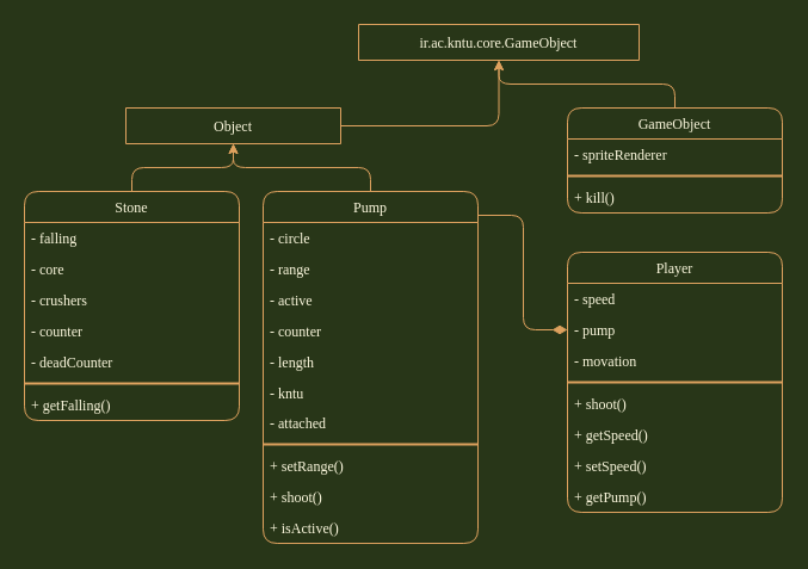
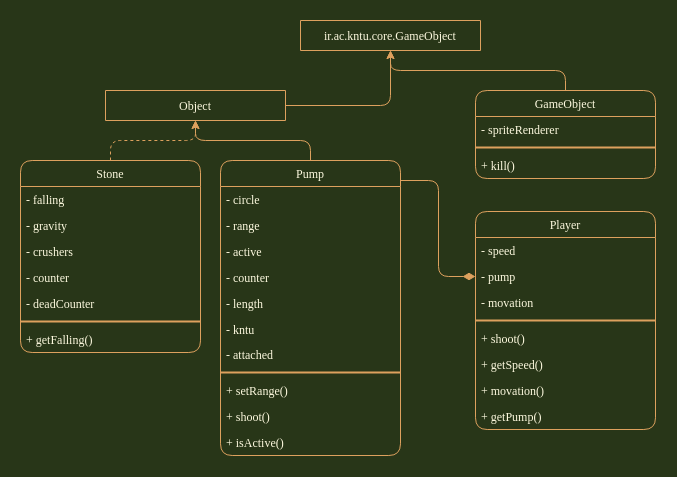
  <mxCell id="0" />
  <mxCell id="1" parent="0" />
  <mxCell id="2" style="edgeStyle=orthogonalEdgeStyle;orthogonalLoop=1;jettySize=auto;html=1;entryX=0.5;entryY=1;entryDx=0;entryDy=0;strokeColor=#DDA15E;fontColor=#FEFAE0;labelBackgroundColor=#283618;" parent="1" source="3" target="7" edge="1"><mxGeometry relative="1" as="geometry" /></mxCell>
  <mxCell id="3" value="GameObject" style="swimlane;fontStyle=0;childLayout=stackLayout;horizontal=1;startSize=26;fillColor=none;horizontalStack=0;resizeParent=1;resizeParentMax=0;resizeLast=0;collapsible=1;marginBottom=0;strokeColor=#DDA15E;fontColor=#FEFAE0;fontFamily=Lucida Console;align=center;rounded=1;" parent="1" vertex="1"><mxGeometry x="475" y="90" width="180" height="88" as="geometry" /></mxCell>
  <mxCell id="4" value="- spriteRenderer" style="text;strokeColor=none;fillColor=none;align=left;verticalAlign=top;spacingLeft=4;spacingRight=4;overflow=hidden;rotatable=0;points=[[0,0.5],[1,0.5]];portConstraint=eastwest;fontColor=#FEFAE0;fontFamily=Lucida Console;rounded=1;" parent="3" vertex="1"><mxGeometry y="26" width="180" height="26" as="geometry" /></mxCell>
  <mxCell id="5" value="" style="line;strokeWidth=2;html=1;shadow=0;glass=0;sketch=0;fontFamily=Comic Sans MS;fontColor=#FEFAE0;fillColor=none;align=center;strokeColor=#DDA15E;rounded=1;labelBackgroundColor=#283618;" parent="3" vertex="1"><mxGeometry y="52" width="180" height="10" as="geometry" /></mxCell>
  <mxCell id="6" value="+ kill()" style="text;strokeColor=none;fillColor=none;align=left;verticalAlign=top;spacingLeft=4;spacingRight=4;overflow=hidden;rotatable=0;points=[[0,0.5],[1,0.5]];portConstraint=eastwest;fontColor=#FEFAE0;fontFamily=Lucida Console;rounded=1;" parent="3" vertex="1"><mxGeometry y="62" width="180" height="26" as="geometry" /></mxCell>
- <mxCell id="7" value="ir.ac.kntu.core.GameObject" style="swimlane;fontStyle=0;childLayout=stackLayout;horizontal=1;startSize=30;fillColor=none;horizontalStack=0;resizeParent=1;resizeParentMax=0;resizeLast=0;collapsible=1;marginBottom=0;strokeColor=#DDA15E;fontColor=#FEFAE0;fontFamily=Lucida Console;align=center;arcSize=0;rounded=1;" parent="1" vertex="1"><mxGeometry x="300" y="20" width="235" height="30" as="geometry" /></mxCell>
+ <mxCell id="7" value="ir.ac.kntu.core.GameObject" style="swimlane;fontStyle=0;childLayout=stackLayout;horizontal=1;startSize=30;fillColor=none;horizontalStack=0;resizeParent=1;resizeParentMax=0;resizeLast=0;collapsible=1;marginBottom=0;strokeColor=#DDA15E;fontColor=#FEFAE0;fontFamily=Lucida Console;align=center;arcSize=0;rounded=1;" parent="1" vertex="1"><mxGeometry x="300" y="20" width="180" height="30" as="geometry" /></mxCell>
  <mxCell id="8" style="edgeStyle=orthogonalEdgeStyle;orthogonalLoop=1;jettySize=auto;html=1;entryX=0.5;entryY=1;entryDx=0;entryDy=0;strokeColor=#DDA15E;fontColor=#FEFAE0;labelBackgroundColor=#283618;" parent="1" source="9" target="7" edge="1"><mxGeometry relative="1" as="geometry" /></mxCell>
  <mxCell id="9" value="Object" style="swimlane;fontStyle=0;childLayout=stackLayout;horizontal=1;startSize=30;fillColor=none;horizontalStack=0;resizeParent=1;resizeParentMax=0;resizeLast=0;collapsible=1;marginBottom=0;strokeColor=#DDA15E;fontColor=#FEFAE0;fontFamily=Lucida Console;align=center;rounded=1;" parent="1" vertex="1"><mxGeometry x="105" y="90" width="180" height="30" as="geometry" /></mxCell>
- <mxCell id="10" style="edgeStyle=orthogonalEdgeStyle;orthogonalLoop=1;jettySize=auto;html=1;labelBackgroundColor=#283618;strokeColor=#DDA15E;fontColor=#FEFAE0;" edge="1" parent="1" source="11" target="9"><mxGeometry relative="1" as="geometry" /></mxCell>
+ <mxCell id="10" style="edgeStyle=orthogonalEdgeStyle;orthogonalLoop=1;jettySize=auto;html=1;labelBackgroundColor=#283618;strokeColor=#DDA15E;fontColor=#FEFAE0;dashed=1;" edge="1" parent="1" source="11" target="9"><mxGeometry relative="1" as="geometry" /></mxCell>
  <mxCell id="11" value="Stone" style="swimlane;fontStyle=0;childLayout=stackLayout;horizontal=1;startSize=26;fillColor=none;horizontalStack=0;resizeParent=1;resizeParentMax=0;resizeLast=0;collapsible=1;marginBottom=0;strokeColor=#DDA15E;fontColor=#FEFAE0;fontFamily=Lucida Console;align=center;rounded=1;" vertex="1" parent="1"><mxGeometry x="20" y="160" width="180" height="192" as="geometry" /></mxCell>
  <mxCell id="12" value="- falling" style="text;strokeColor=none;fillColor=none;align=left;verticalAlign=top;spacingLeft=4;spacingRight=4;overflow=hidden;rotatable=0;points=[[0,0.5],[1,0.5]];portConstraint=eastwest;fontColor=#FEFAE0;fontFamily=Lucida Console;rounded=1;" vertex="1" parent="11"><mxGeometry y="26" width="180" height="26" as="geometry" /></mxCell>
- <mxCell id="13" value="- core" style="text;strokeColor=none;fillColor=none;align=left;verticalAlign=top;spacingLeft=4;spacingRight=4;overflow=hidden;rotatable=0;points=[[0,0.5],[1,0.5]];portConstraint=eastwest;fontColor=#FEFAE0;fontFamily=Lucida Console;rounded=1;" vertex="1" parent="11"><mxGeometry y="52" width="180" height="26" as="geometry" /></mxCell>
+ <mxCell id="13" value="- gravity" style="text;strokeColor=none;fillColor=none;align=left;verticalAlign=top;spacingLeft=4;spacingRight=4;overflow=hidden;rotatable=0;points=[[0,0.5],[1,0.5]];portConstraint=eastwest;fontColor=#FEFAE0;fontFamily=Lucida Console;rounded=1;" vertex="1" parent="11"><mxGeometry y="52" width="180" height="26" as="geometry" /></mxCell>
  <mxCell id="14" value="- crushers" style="text;strokeColor=none;fillColor=none;align=left;verticalAlign=top;spacingLeft=4;spacingRight=4;overflow=hidden;rotatable=0;points=[[0,0.5],[1,0.5]];portConstraint=eastwest;fontColor=#FEFAE0;fontFamily=Lucida Console;rounded=1;" vertex="1" parent="11"><mxGeometry y="78" width="180" height="26" as="geometry" /></mxCell>
  <mxCell id="15" value="- counter" style="text;strokeColor=none;fillColor=none;align=left;verticalAlign=top;spacingLeft=4;spacingRight=4;overflow=hidden;rotatable=0;points=[[0,0.5],[1,0.5]];portConstraint=eastwest;fontColor=#FEFAE0;fontFamily=Lucida Console;rounded=1;" vertex="1" parent="11"><mxGeometry y="104" width="180" height="26" as="geometry" /></mxCell>
  <mxCell id="16" value="- deadCounter" style="text;strokeColor=none;fillColor=none;align=left;verticalAlign=top;spacingLeft=4;spacingRight=4;overflow=hidden;rotatable=0;points=[[0,0.5],[1,0.5]];portConstraint=eastwest;fontColor=#FEFAE0;fontFamily=Lucida Console;rounded=1;" vertex="1" parent="11"><mxGeometry y="130" width="180" height="26" as="geometry" /></mxCell>
  <mxCell id="17" value="" style="line;strokeWidth=2;html=1;shadow=0;glass=0;sketch=0;fontFamily=Comic Sans MS;fontColor=#FEFAE0;fillColor=none;align=center;strokeColor=#DDA15E;rounded=1;labelBackgroundColor=#283618;" vertex="1" parent="11"><mxGeometry y="156" width="180" height="10" as="geometry" /></mxCell>
  <mxCell id="18" value="+ getFalling()" style="text;strokeColor=none;fillColor=none;align=left;verticalAlign=top;spacingLeft=4;spacingRight=4;overflow=hidden;rotatable=0;points=[[0,0.5],[1,0.5]];portConstraint=eastwest;fontColor=#FEFAE0;fontFamily=Lucida Console;rounded=1;" vertex="1" parent="11"><mxGeometry y="166" width="180" height="26" as="geometry" /></mxCell>
  <mxCell id="19" style="edgeStyle=orthogonalEdgeStyle;curved=0;rounded=1;sketch=0;orthogonalLoop=1;jettySize=auto;html=1;fontColor=#FEFAE0;strokeColor=#DDA15E;fillColor=#BC6C25;" edge="1" parent="1" source="21" target="9"><mxGeometry relative="1" as="geometry" /></mxCell>
  <mxCell id="20" style="edgeStyle=orthogonalEdgeStyle;curved=0;rounded=1;sketch=0;orthogonalLoop=1;jettySize=auto;html=1;entryX=0;entryY=0.5;entryDx=0;entryDy=0;fontColor=#FEFAE0;strokeColor=#DDA15E;fillColor=#BC6C25;endSize=10;endArrow=diamondThin;endFill=1;" edge="1" parent="1" source="21" target="35"><mxGeometry relative="1" as="geometry"><Array as="points"><mxPoint x="438" y="180" /><mxPoint x="438" y="276" /></Array></mxGeometry></mxCell>
  <mxCell id="21" value="Pump" style="swimlane;fontStyle=0;childLayout=stackLayout;horizontal=1;startSize=26;fillColor=none;horizontalStack=0;resizeParent=1;resizeParentMax=0;resizeLast=0;collapsible=1;marginBottom=0;strokeColor=#DDA15E;fontColor=#FEFAE0;fontFamily=Lucida Console;align=center;rounded=1;" vertex="1" parent="1"><mxGeometry x="220" y="160" width="180" height="295" as="geometry" /></mxCell>
  <mxCell id="22" value="- circle" style="text;strokeColor=none;fillColor=none;align=left;verticalAlign=top;spacingLeft=4;spacingRight=4;overflow=hidden;rotatable=0;points=[[0,0.5],[1,0.5]];portConstraint=eastwest;fontColor=#FEFAE0;fontFamily=Lucida Console;rounded=1;" vertex="1" parent="21"><mxGeometry y="26" width="180" height="26" as="geometry" /></mxCell>
  <mxCell id="23" value="- range" style="text;strokeColor=none;fillColor=none;align=left;verticalAlign=top;spacingLeft=4;spacingRight=4;overflow=hidden;rotatable=0;points=[[0,0.5],[1,0.5]];portConstraint=eastwest;fontColor=#FEFAE0;fontFamily=Lucida Console;rounded=1;" vertex="1" parent="21"><mxGeometry y="52" width="180" height="26" as="geometry" /></mxCell>
  <mxCell id="24" value="- active" style="text;strokeColor=none;fillColor=none;align=left;verticalAlign=top;spacingLeft=4;spacingRight=4;overflow=hidden;rotatable=0;points=[[0,0.5],[1,0.5]];portConstraint=eastwest;fontColor=#FEFAE0;fontFamily=Lucida Console;rounded=1;" vertex="1" parent="21"><mxGeometry y="78" width="180" height="26" as="geometry" /></mxCell>
  <mxCell id="25" value="- counter" style="text;strokeColor=none;fillColor=none;align=left;verticalAlign=top;spacingLeft=4;spacingRight=4;overflow=hidden;rotatable=0;points=[[0,0.5],[1,0.5]];portConstraint=eastwest;fontColor=#FEFAE0;fontFamily=Lucida Console;rounded=1;" vertex="1" parent="21"><mxGeometry y="104" width="180" height="26" as="geometry" /></mxCell>
  <mxCell id="26" value="- length" style="text;strokeColor=none;fillColor=none;align=left;verticalAlign=top;spacingLeft=4;spacingRight=4;overflow=hidden;rotatable=0;points=[[0,0.5],[1,0.5]];portConstraint=eastwest;fontColor=#FEFAE0;fontFamily=Lucida Console;rounded=1;" vertex="1" parent="21"><mxGeometry y="130" width="180" height="26" as="geometry" /></mxCell>
  <mxCell id="27" value="- kntu" style="text;strokeColor=none;fillColor=none;align=left;verticalAlign=top;spacingLeft=4;spacingRight=4;overflow=hidden;rotatable=0;points=[[0,0.5],[1,0.5]];portConstraint=eastwest;fontColor=#FEFAE0;fontFamily=Lucida Console;rounded=1;" vertex="1" parent="21"><mxGeometry y="156" width="180" height="25" as="geometry" /></mxCell>
  <mxCell id="28" value="- attached" style="text;strokeColor=none;fillColor=none;align=left;verticalAlign=top;spacingLeft=4;spacingRight=4;overflow=hidden;rotatable=0;points=[[0,0.5],[1,0.5]];portConstraint=eastwest;fontColor=#FEFAE0;fontFamily=Lucida Console;rounded=1;" vertex="1" parent="21"><mxGeometry y="181" width="180" height="26" as="geometry" /></mxCell>
  <mxCell id="29" value="" style="line;strokeWidth=2;html=1;shadow=0;glass=0;sketch=0;fontFamily=Comic Sans MS;fontColor=#FEFAE0;fillColor=none;align=center;strokeColor=#DDA15E;rounded=1;labelBackgroundColor=#283618;" vertex="1" parent="21"><mxGeometry y="207" width="180" height="10" as="geometry" /></mxCell>
  <mxCell id="30" value="+ setRange()" style="text;strokeColor=none;fillColor=none;align=left;verticalAlign=top;spacingLeft=4;spacingRight=4;overflow=hidden;rotatable=0;points=[[0,0.5],[1,0.5]];portConstraint=eastwest;fontColor=#FEFAE0;fontFamily=Lucida Console;rounded=1;" vertex="1" parent="21"><mxGeometry y="217" width="180" height="26" as="geometry" /></mxCell>
  <mxCell id="31" value="+ shoot()" style="text;strokeColor=none;fillColor=none;align=left;verticalAlign=top;spacingLeft=4;spacingRight=4;overflow=hidden;rotatable=0;points=[[0,0.5],[1,0.5]];portConstraint=eastwest;fontColor=#FEFAE0;fontFamily=Lucida Console;rounded=1;" vertex="1" parent="21"><mxGeometry y="243" width="180" height="26" as="geometry" /></mxCell>
  <mxCell id="32" value="+ isActive()" style="text;strokeColor=none;fillColor=none;align=left;verticalAlign=top;spacingLeft=4;spacingRight=4;overflow=hidden;rotatable=0;points=[[0,0.5],[1,0.5]];portConstraint=eastwest;fontColor=#FEFAE0;fontFamily=Lucida Console;rounded=1;" vertex="1" parent="21"><mxGeometry y="269" width="180" height="26" as="geometry" /></mxCell>
  <mxCell id="33" value="Player" style="swimlane;fontStyle=0;childLayout=stackLayout;horizontal=1;startSize=26;fillColor=none;horizontalStack=0;resizeParent=1;resizeParentMax=0;resizeLast=0;collapsible=1;marginBottom=0;strokeColor=#DDA15E;fontColor=#FEFAE0;fontFamily=Lucida Console;align=center;rounded=1;" vertex="1" parent="1"><mxGeometry x="475" y="211" width="180" height="218" as="geometry" /></mxCell>
  <mxCell id="34" value="- speed" style="text;strokeColor=none;fillColor=none;align=left;verticalAlign=top;spacingLeft=4;spacingRight=4;overflow=hidden;rotatable=0;points=[[0,0.5],[1,0.5]];portConstraint=eastwest;fontColor=#FEFAE0;fontFamily=Lucida Console;rounded=1;" vertex="1" parent="33"><mxGeometry y="26" width="180" height="26" as="geometry" /></mxCell>
  <mxCell id="35" value="- pump" style="text;strokeColor=none;fillColor=none;align=left;verticalAlign=top;spacingLeft=4;spacingRight=4;overflow=hidden;rotatable=0;points=[[0,0.5],[1,0.5]];portConstraint=eastwest;fontColor=#FEFAE0;fontFamily=Lucida Console;rounded=1;" vertex="1" parent="33"><mxGeometry y="52" width="180" height="26" as="geometry" /></mxCell>
  <mxCell id="36" value="- movation" style="text;strokeColor=none;fillColor=none;align=left;verticalAlign=top;spacingLeft=4;spacingRight=4;overflow=hidden;rotatable=0;points=[[0,0.5],[1,0.5]];portConstraint=eastwest;fontColor=#FEFAE0;fontFamily=Lucida Console;rounded=1;" vertex="1" parent="33"><mxGeometry y="78" width="180" height="26" as="geometry" /></mxCell>
  <mxCell id="37" value="" style="line;strokeWidth=2;html=1;shadow=0;glass=0;sketch=0;fontFamily=Comic Sans MS;fontColor=#FEFAE0;fillColor=none;align=center;strokeColor=#DDA15E;rounded=1;labelBackgroundColor=#283618;" vertex="1" parent="33"><mxGeometry y="104" width="180" height="10" as="geometry" /></mxCell>
  <mxCell id="38" value="+ shoot()" style="text;strokeColor=none;fillColor=none;align=left;verticalAlign=top;spacingLeft=4;spacingRight=4;overflow=hidden;rotatable=0;points=[[0,0.5],[1,0.5]];portConstraint=eastwest;fontColor=#FEFAE0;fontFamily=Lucida Console;rounded=1;" vertex="1" parent="33"><mxGeometry y="114" width="180" height="26" as="geometry" /></mxCell>
  <mxCell id="39" value="+ getSpeed()" style="text;strokeColor=none;fillColor=none;align=left;verticalAlign=top;spacingLeft=4;spacingRight=4;overflow=hidden;rotatable=0;points=[[0,0.5],[1,0.5]];portConstraint=eastwest;fontColor=#FEFAE0;fontFamily=Lucida Console;rounded=1;" vertex="1" parent="33"><mxGeometry y="140" width="180" height="26" as="geometry" /></mxCell>
- <mxCell id="40" value="+ setSpeed()" style="text;strokeColor=none;fillColor=none;align=left;verticalAlign=top;spacingLeft=4;spacingRight=4;overflow=hidden;rotatable=0;points=[[0,0.5],[1,0.5]];portConstraint=eastwest;fontColor=#FEFAE0;fontFamily=Lucida Console;rounded=1;" vertex="1" parent="33"><mxGeometry y="166" width="180" height="26" as="geometry" /></mxCell>
+ <mxCell id="40" value="+ movation()" style="text;strokeColor=none;fillColor=none;align=left;verticalAlign=top;spacingLeft=4;spacingRight=4;overflow=hidden;rotatable=0;points=[[0,0.5],[1,0.5]];portConstraint=eastwest;fontColor=#FEFAE0;fontFamily=Lucida Console;rounded=1;" vertex="1" parent="33"><mxGeometry y="166" width="180" height="26" as="geometry" /></mxCell>
  <mxCell id="41" value="+ getPump()" style="text;strokeColor=none;fillColor=none;align=left;verticalAlign=top;spacingLeft=4;spacingRight=4;overflow=hidden;rotatable=0;points=[[0,0.5],[1,0.5]];portConstraint=eastwest;fontColor=#FEFAE0;fontFamily=Lucida Console;rounded=1;" vertex="1" parent="33"><mxGeometry y="192" width="180" height="26" as="geometry" /></mxCell>
